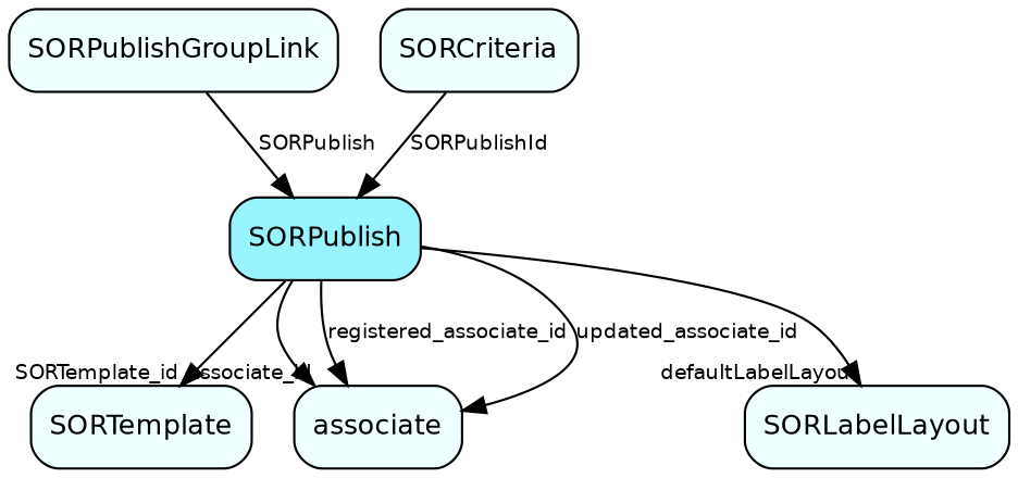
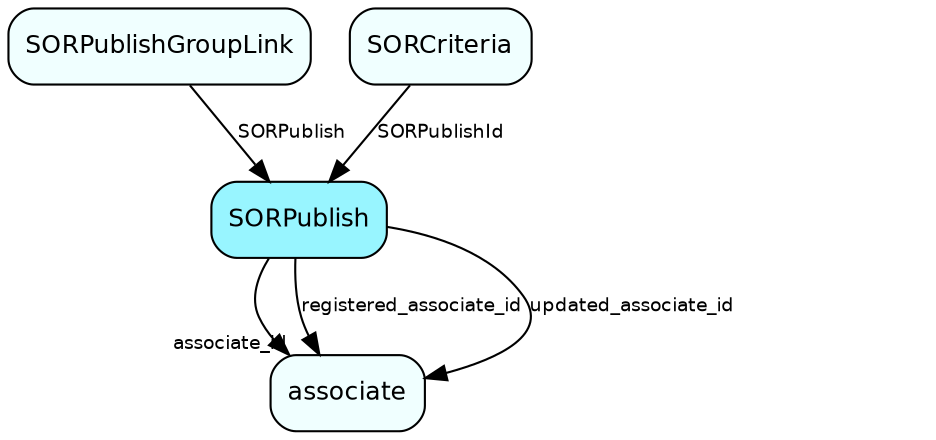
  digraph {
    node [fillcolor=azure1 fontname=Helvetica fontsize=12 shape=box style="rounded, filled"]
    edge [fontname=Helvetica fontsize=9]
    SORPublish [fillcolor=cadetblue1]
-   SORTemplate
    associate
-   SORLabelLayout
    SORPublishGroupLink
    SORCriteria
-   SORPublish -> SORTemplate [headlabel=SORTemplate_id]
    SORPublish -> associate [headlabel=associate_id]
    SORPublish -> associate [label=registered_associate_id]
    SORPublish -> associate [label=updated_associate_id]
-   SORPublish -> SORLabelLayout [headlabel=defaultLabelLayout]
    SORPublishGroupLink -> SORPublish [label=SORPublish]
    SORCriteria -> SORPublish [label=SORPublishId]
  }
